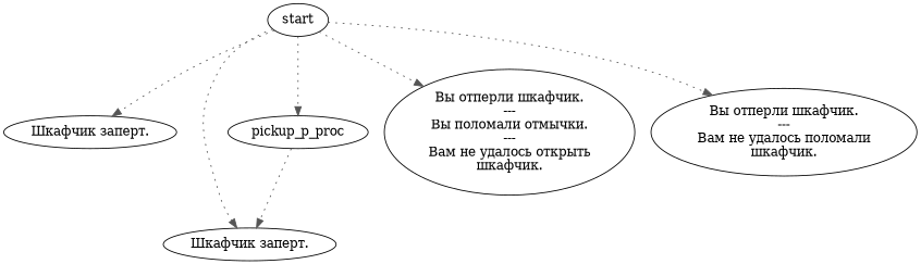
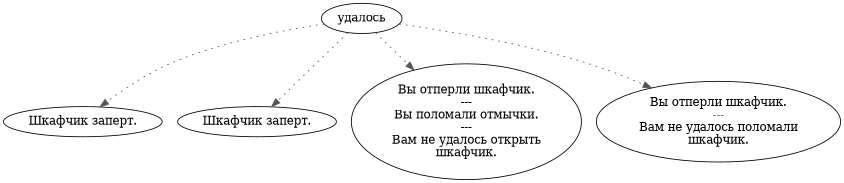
  digraph {
    node [color="#000000" fillcolor="#FFFFFF" style=filled]
    edge [color="#555555" style=dotted]
    n1 [label="Шкафчик заперт."]
-   start
+   start [label="удалось"]
    n3 [label="Шкафчик заперт."]
-   pickup_p_proc
    n5 [label="Вы отперли шкафчик.\n---\nВы поломали отмычки.\n---\nВам не удалось открыть\nшкафчик."]
    n6 [label="Вы отперли шкафчик.\n---\nВам не удалось поломали\nшкафчик."]
    start -> n1
    start -> n3
-   start -> pickup_p_proc
    start -> n5
    start -> n6
-   pickup_p_proc -> n3
  }
